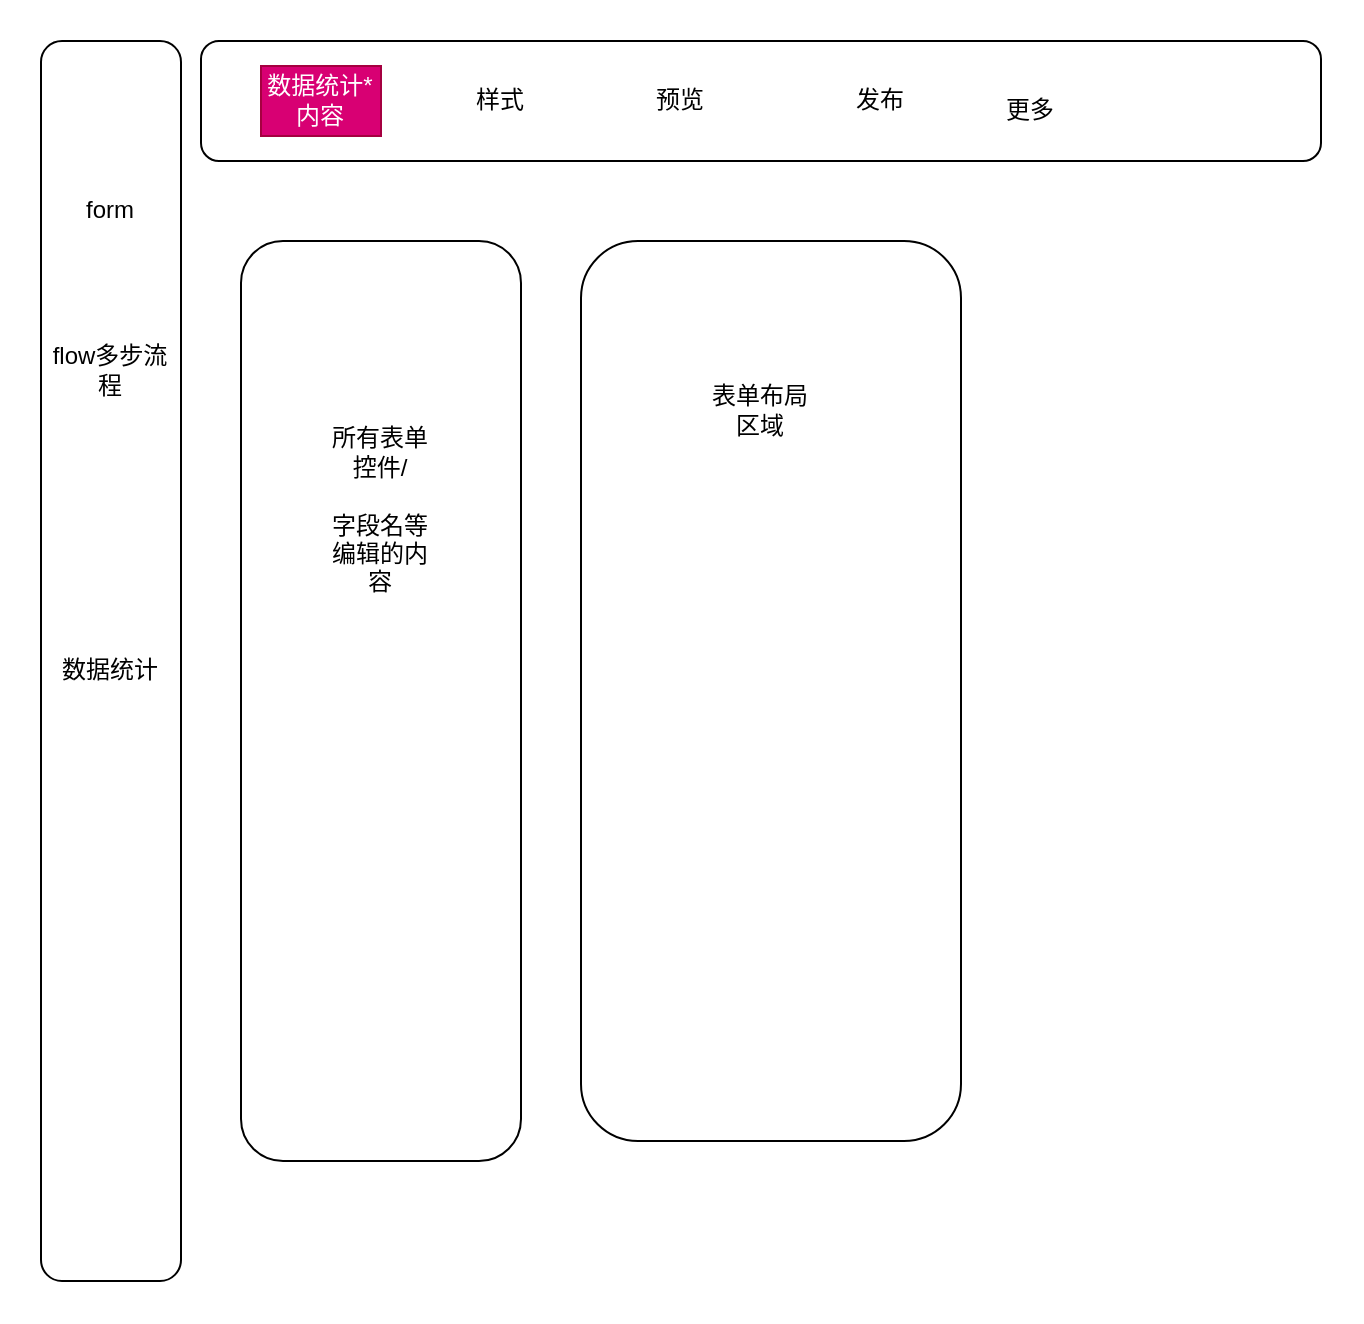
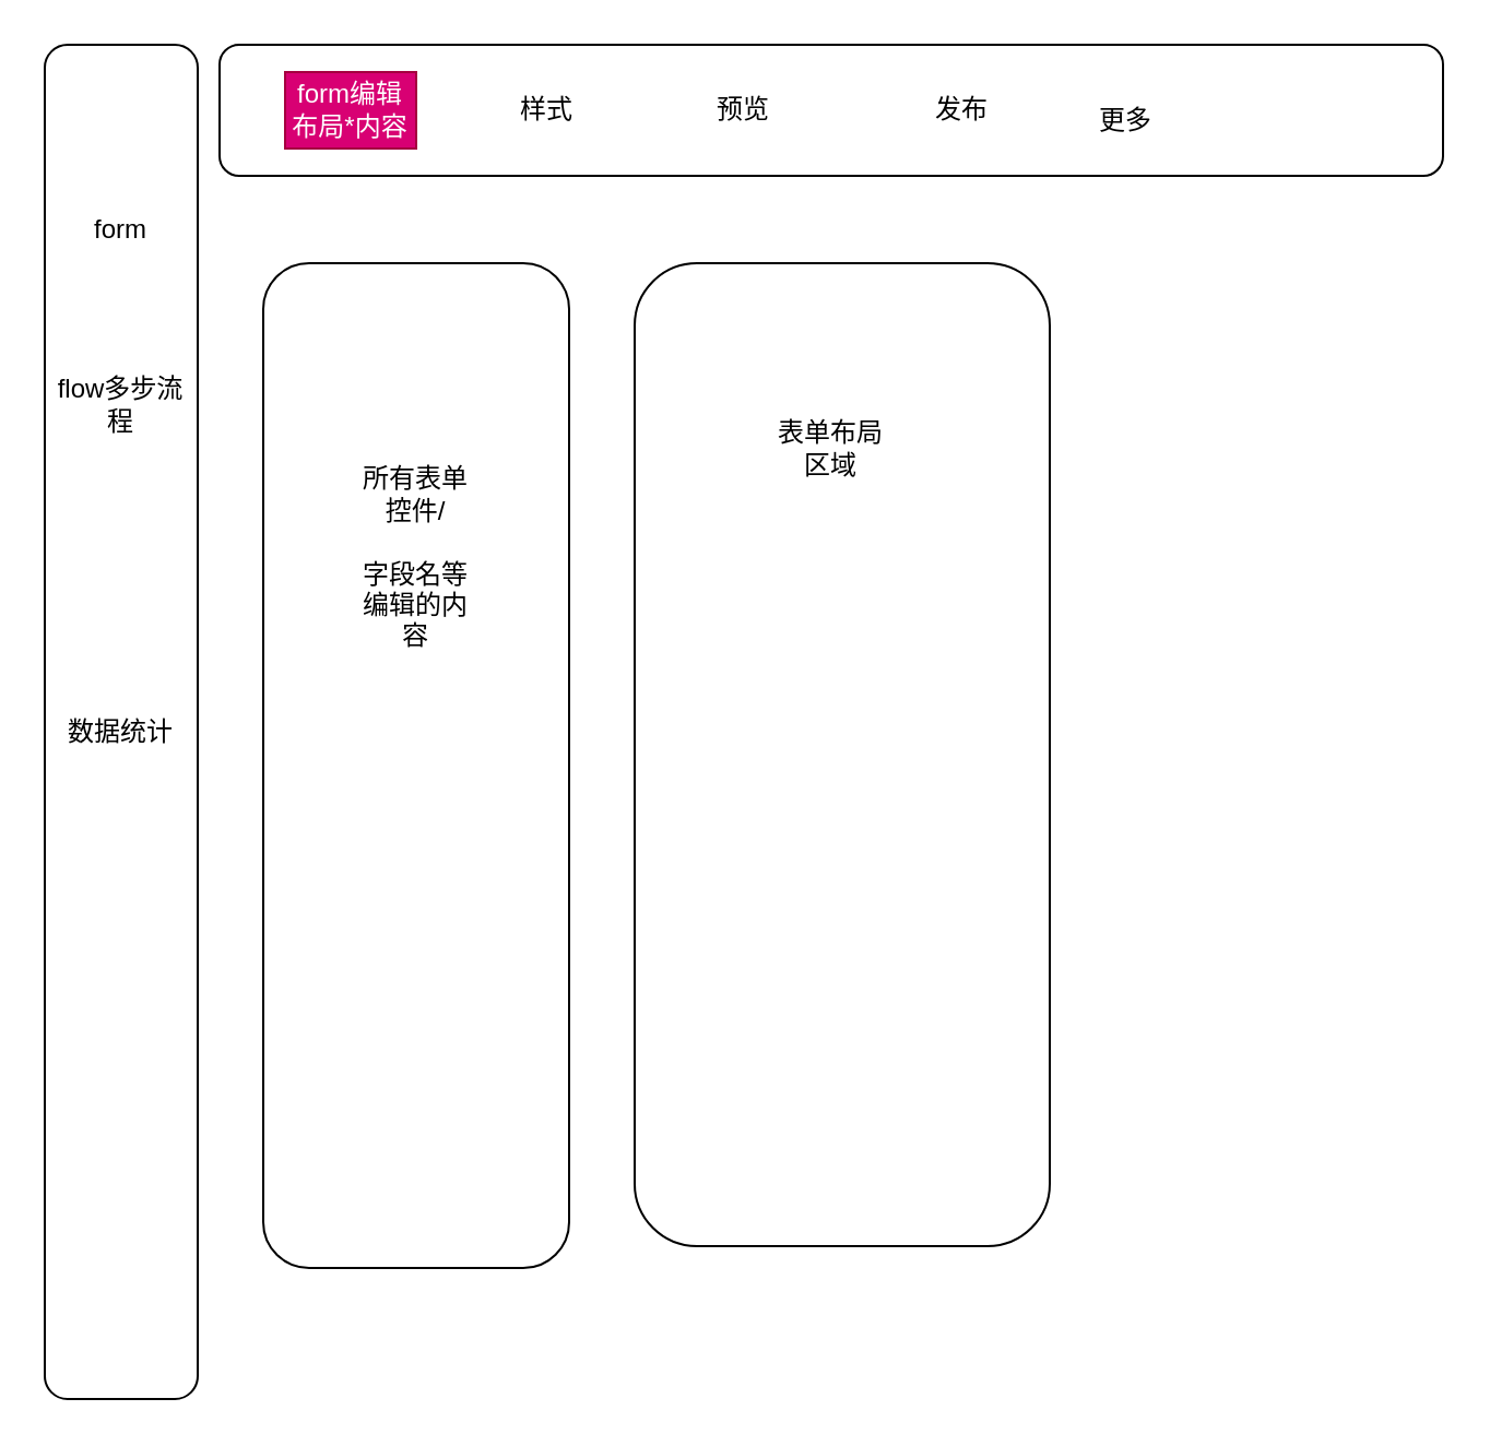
  <mxCell id="0" />
  <mxCell id="1" parent="0" />
  <mxCell id="2" value="" style="rounded=1;whiteSpace=wrap;html=1;" vertex="1" parent="1"><mxGeometry x="100" y="20" width="560" height="60" as="geometry" /></mxCell>
  <mxCell id="3" value="" style="rounded=1;whiteSpace=wrap;html=1;" vertex="1" parent="1"><mxGeometry x="20" y="20" width="70" height="620" as="geometry" /></mxCell>
- <mxCell id="4" value="数据统计*内容" style="text;html=1;strokeColor=#A50040;fillColor=#d80073;align=center;verticalAlign=middle;whiteSpace=wrap;rounded=0;fontColor=#ffffff;" vertex="1" parent="1"><mxGeometry x="130" y="32.5" width="60" height="35" as="geometry" /></mxCell>
+ <mxCell id="4" value="form编辑布局*内容" style="text;html=1;strokeColor=#A50040;fillColor=#d80073;align=center;verticalAlign=middle;whiteSpace=wrap;rounded=0;fontColor=#ffffff;" vertex="1" parent="1"><mxGeometry x="130" y="32.5" width="60" height="35" as="geometry" /></mxCell>
  <mxCell id="5" value="样式" style="text;html=1;strokeColor=none;fillColor=none;align=center;verticalAlign=middle;whiteSpace=wrap;rounded=0;" vertex="1" parent="1"><mxGeometry x="220" y="32.5" width="60" height="35" as="geometry" /></mxCell>
  <mxCell id="6" value="预览" style="text;html=1;strokeColor=none;fillColor=none;align=center;verticalAlign=middle;whiteSpace=wrap;rounded=0;" vertex="1" parent="1"><mxGeometry x="310" y="32.5" width="60" height="35" as="geometry" /></mxCell>
  <mxCell id="7" value="发布" style="text;html=1;strokeColor=none;fillColor=none;align=center;verticalAlign=middle;whiteSpace=wrap;rounded=0;" vertex="1" parent="1"><mxGeometry x="410" y="32.5" width="60" height="35" as="geometry" /></mxCell>
  <mxCell id="8" value="更多" style="text;html=1;strokeColor=none;fillColor=none;align=center;verticalAlign=middle;whiteSpace=wrap;rounded=0;" vertex="1" parent="1"><mxGeometry x="485" y="37.5" width="60" height="35" as="geometry" /></mxCell>
  <mxCell id="9" value="form" style="text;html=1;strokeColor=none;fillColor=none;align=center;verticalAlign=middle;whiteSpace=wrap;rounded=0;" vertex="1" parent="1"><mxGeometry x="25" y="90" width="60" height="30" as="geometry" /></mxCell>
  <mxCell id="10" value="flow多步流程" style="text;html=1;strokeColor=none;fillColor=none;align=center;verticalAlign=middle;whiteSpace=wrap;rounded=0;" vertex="1" parent="1"><mxGeometry x="25" y="170" width="60" height="30" as="geometry" /></mxCell>
  <mxCell id="11" value="数据统计" style="text;html=1;strokeColor=none;fillColor=none;align=center;verticalAlign=middle;whiteSpace=wrap;rounded=0;" vertex="1" parent="1"><mxGeometry x="25" y="320" width="60" height="30" as="geometry" /></mxCell>
  <mxCell id="12" value="" style="rounded=1;whiteSpace=wrap;html=1;" vertex="1" parent="1"><mxGeometry x="120" y="120" width="140" height="460" as="geometry" /></mxCell>
  <mxCell id="13" value="所有表单控件/&lt;br&gt;&lt;br&gt;字段名等编辑的内容" style="text;html=1;strokeColor=none;fillColor=none;align=center;verticalAlign=middle;whiteSpace=wrap;rounded=0;" vertex="1" parent="1"><mxGeometry x="160" y="240" width="60" height="30" as="geometry" /></mxCell>
  <mxCell id="14" value="" style="rounded=1;whiteSpace=wrap;html=1;" vertex="1" parent="1"><mxGeometry x="290" y="120" width="190" height="450" as="geometry" /></mxCell>
  <mxCell id="15" value="表单布局区域" style="text;html=1;strokeColor=none;fillColor=none;align=center;verticalAlign=middle;whiteSpace=wrap;rounded=0;" vertex="1" parent="1"><mxGeometry x="350" y="190" width="60" height="30" as="geometry" /></mxCell>
